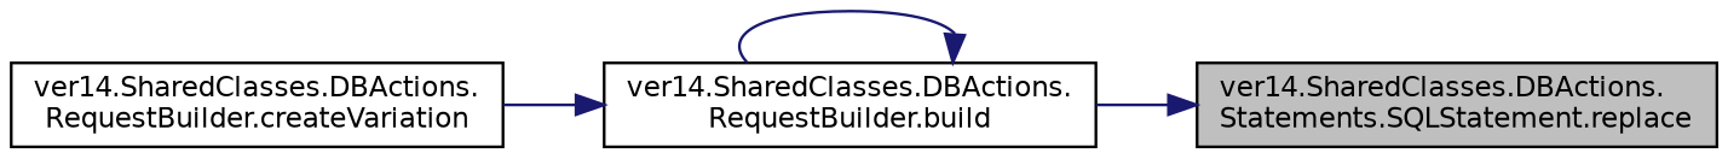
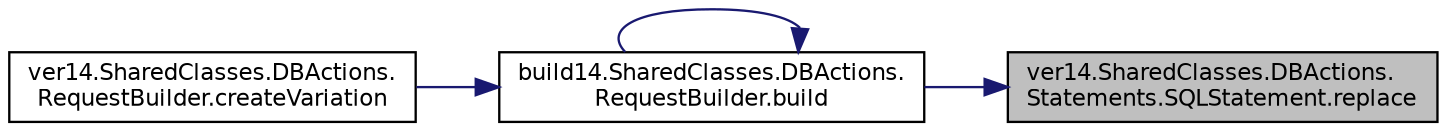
  digraph {
    rankdir=RL
    node [color=black fillcolor=white fontname=Helvetica fontsize=10 shape=record style=filled]
    edge [color=midnightblue dir=back fontname=Helvetica fontsize=10 labelfontname=Helvetica labelfontsize=10 style=solid]
    n1 [fillcolor=grey75 fontcolor=black height=0.2 label="ver14.SharedClasses.DBActions.\lStatements.SQLStatement.replace" width=0.4]
-   n2 [height=0.2 label="ver14.SharedClasses.DBActions.\lRequestBuilder.build" width=0.4]
+   n2 [height=0.2 label="build14.SharedClasses.DBActions.\lRequestBuilder.build" width=0.4]
    n3 [height=0.2 label="ver14.SharedClasses.DBActions.\lRequestBuilder.createVariation" width=0.4]
    n1 -> n2
    n2 -> n2
    n2 -> n3
  }
